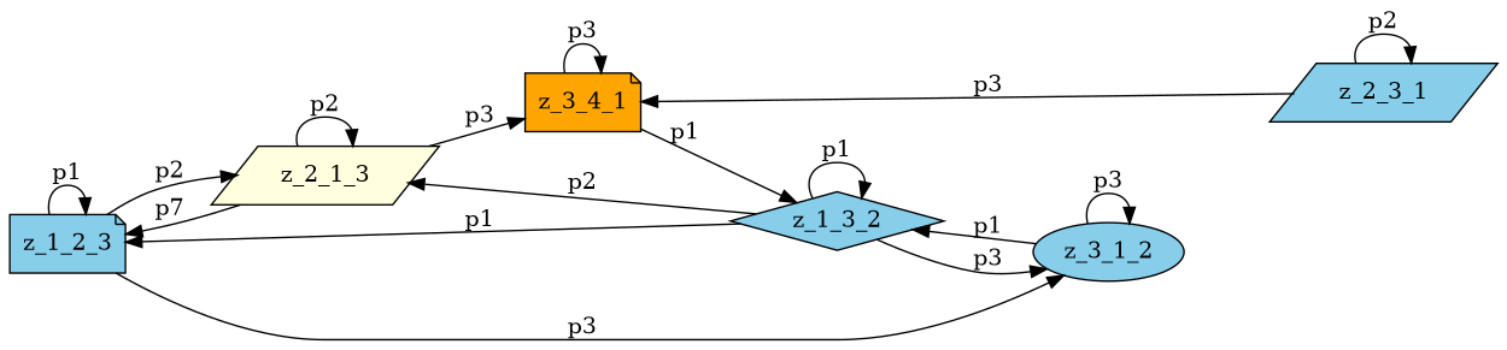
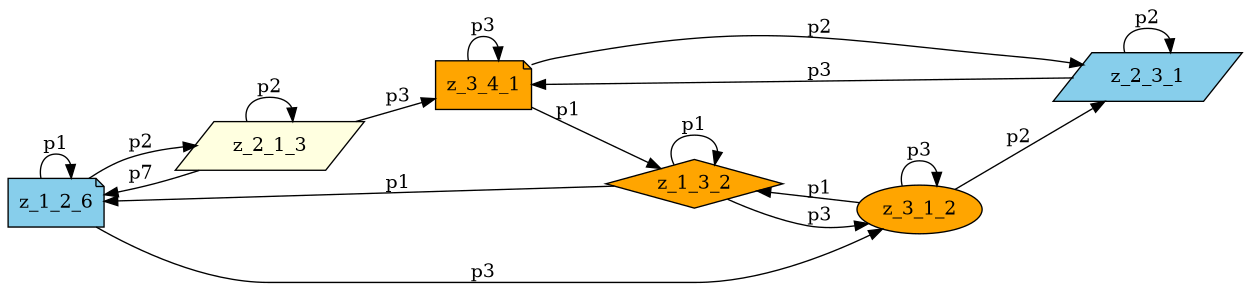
  digraph {
    rankdir=LR
    node [fillcolor=skyblue shape=note style=filled]
-   z_1_2_3
+   z_1_2_3 [label=z_1_2_6]
    z_2_1_3 [fillcolor=lightyellow shape=parallelogram]
-   z_3_1_2 [shape=ellipse]
+   z_3_1_2 [fillcolor=orange shape=ellipse]
    n4 [fillcolor=orange label=z_3_4_1]
    z_2_3_1 [shape=parallelogram]
-   z_1_3_2 [shape=diamond]
+   z_1_3_2 [fillcolor=orange shape=diamond]
    z_1_2_3 -> z_1_2_3 [label=p1]
    z_1_2_3 -> z_2_1_3 [label=p2]
    z_1_2_3 -> z_3_1_2 [label=p3]
    z_2_1_3 -> z_1_2_3 [label=p7]
    z_2_1_3 -> z_2_1_3 [label=p2]
    z_2_1_3 -> n4 [label=p3]
    z_3_1_2 -> z_3_1_2 [label=p3]
+   z_3_1_2 -> z_2_3_1 [label=p2]
    z_3_1_2 -> z_1_3_2 [label=p1]
    n4 -> n4 [label=p3]
+   n4 -> z_2_3_1 [label=p2]
    n4 -> z_1_3_2 [label=p1]
    z_2_3_1 -> n4 [label=p3]
    z_2_3_1 -> z_2_3_1 [label=p2]
    z_1_3_2 -> z_1_2_3 [label=p1]
-   z_1_3_2 -> z_2_1_3 [label=p2]
    z_1_3_2 -> z_3_1_2 [label=p3]
    z_1_3_2 -> z_1_3_2 [label=p1]
  }
